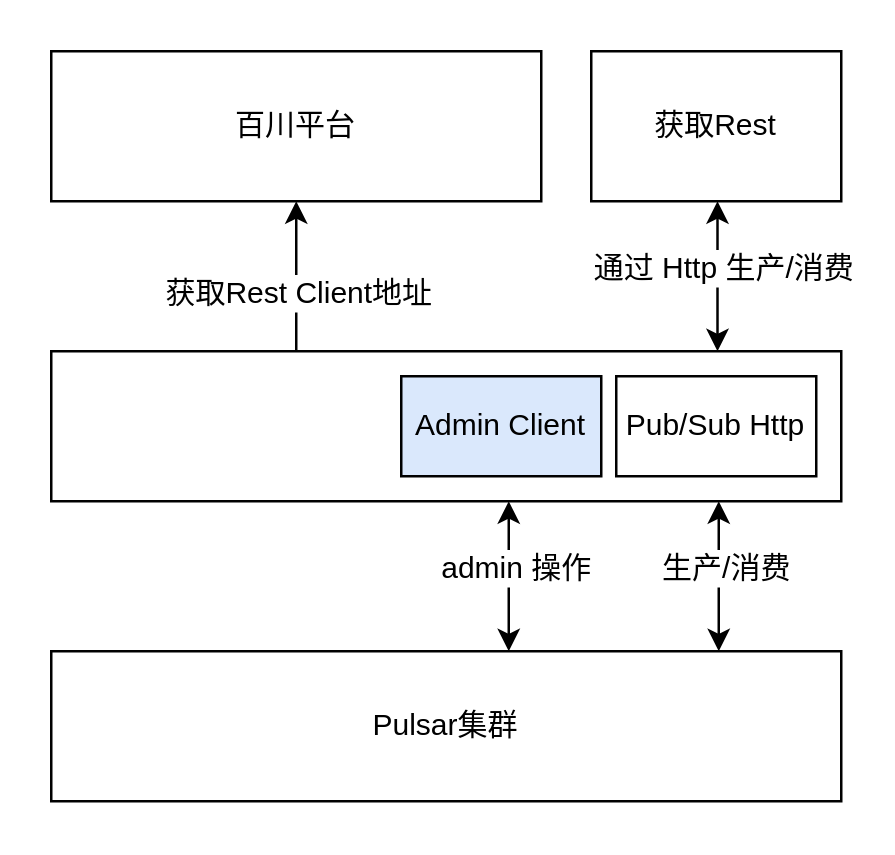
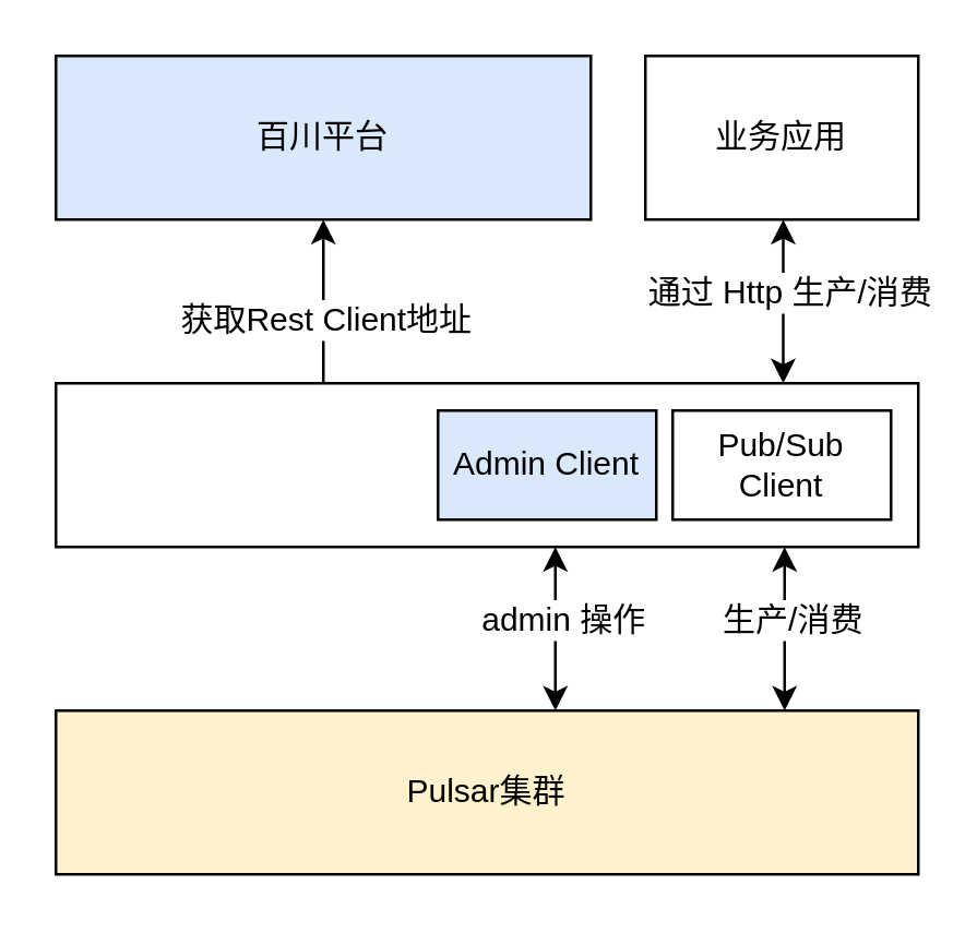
  <mxCell id="0" />
  <mxCell id="1" parent="0" />
- <mxCell id="2" value="Pulsar集群" style="rounded=0;whiteSpace=wrap;html=1;" vertex="1" parent="1"><mxGeometry x="20" y="260" width="316" height="60" as="geometry" /></mxCell>
+ <mxCell id="2" value="Pulsar集群" style="rounded=0;whiteSpace=wrap;html=1;fillColor=#fff2cc;" vertex="1" parent="1"><mxGeometry x="20" y="260" width="316" height="60" as="geometry" /></mxCell>
  <mxCell id="3" value="" style="rounded=0;whiteSpace=wrap;html=1;" vertex="1" parent="1"><mxGeometry x="20" y="140" width="316" height="60" as="geometry" /></mxCell>
  <mxCell id="4" value="Admin Client" style="rounded=0;whiteSpace=wrap;html=1;fillColor=#dae8fc;" vertex="1" parent="1"><mxGeometry x="160" y="150" width="80" height="40" as="geometry" /></mxCell>
- <mxCell id="5" value="Pub/Sub Http" style="rounded=0;whiteSpace=wrap;html=1;" vertex="1" parent="1"><mxGeometry x="246" y="150" width="80" height="40" as="geometry" /></mxCell>
+ <mxCell id="5" value="Pub/Sub Client" style="rounded=0;whiteSpace=wrap;html=1;" vertex="1" parent="1"><mxGeometry x="246" y="150" width="80" height="40" as="geometry" /></mxCell>
  <mxCell id="6" value="" style="endArrow=classic;startArrow=classic;html=1;rounded=0;fontSize=12;" edge="1" parent="1"><mxGeometry width="50" height="50" relative="1" as="geometry"><mxPoint x="203" y="260" as="sourcePoint" /><mxPoint x="203" y="200" as="targetPoint" /></mxGeometry></mxCell>
  <mxCell id="7" value="admin 操作" style="edgeLabel;html=1;align=center;verticalAlign=middle;resizable=0;points=[];fontSize=12;" vertex="1" connectable="0" parent="6"><mxGeometry x="0.133" y="-2" relative="1" as="geometry"><mxPoint as="offset" /></mxGeometry></mxCell>
  <mxCell id="8" value="" style="endArrow=classic;startArrow=classic;html=1;rounded=0;fontSize=12;" edge="1" parent="1"><mxGeometry width="50" height="50" relative="1" as="geometry"><mxPoint x="287" y="260" as="sourcePoint" /><mxPoint x="287" y="200" as="targetPoint" /></mxGeometry></mxCell>
  <mxCell id="9" value="生产/消费" style="edgeLabel;html=1;align=center;verticalAlign=middle;resizable=0;points=[];fontSize=12;" vertex="1" connectable="0" parent="8"><mxGeometry x="0.133" y="-2" relative="1" as="geometry"><mxPoint as="offset" /></mxGeometry></mxCell>
- <mxCell id="10" value="百川平台" style="rounded=0;whiteSpace=wrap;html=1;" vertex="1" parent="1"><mxGeometry x="20" y="20" width="196" height="60" as="geometry" /></mxCell>
+ <mxCell id="10" value="百川平台" style="rounded=0;whiteSpace=wrap;html=1;fillColor=#dae8fc;" vertex="1" parent="1"><mxGeometry x="20" y="20" width="196" height="60" as="geometry" /></mxCell>
  <mxCell id="11" value="" style="endArrow=classic;html=1;rounded=0;fontSize=12;" edge="1" parent="1"><mxGeometry width="50" height="50" relative="1" as="geometry"><mxPoint x="118" y="140" as="sourcePoint" /><mxPoint x="118" y="80" as="targetPoint" /></mxGeometry></mxCell>
  <mxCell id="12" value="获取Rest Client地址" style="edgeLabel;html=1;align=center;verticalAlign=middle;resizable=0;points=[];fontSize=12;" vertex="1" connectable="0" parent="11"><mxGeometry x="-0.193" relative="1" as="geometry"><mxPoint as="offset" /></mxGeometry></mxCell>
- <mxCell id="13" value="获取Rest" style="rounded=0;whiteSpace=wrap;html=1;fontSize=12;" vertex="1" parent="1"><mxGeometry x="236" y="20" width="100" height="60" as="geometry" /></mxCell>
+ <mxCell id="13" value="业务应用" style="rounded=0;whiteSpace=wrap;html=1;fontSize=12;" vertex="1" parent="1"><mxGeometry x="236" y="20" width="100" height="60" as="geometry" /></mxCell>
  <mxCell id="14" value="" style="endArrow=classic;startArrow=classic;html=1;rounded=0;fontSize=12;" edge="1" parent="1"><mxGeometry width="50" height="50" relative="1" as="geometry"><mxPoint x="286.5" y="140" as="sourcePoint" /><mxPoint x="286.5" y="80" as="targetPoint" /></mxGeometry></mxCell>
  <mxCell id="15" value="通过 Http 生产/消费" style="edgeLabel;html=1;align=center;verticalAlign=middle;resizable=0;points=[];fontSize=12;" vertex="1" connectable="0" parent="14"><mxGeometry x="0.133" y="-2" relative="1" as="geometry"><mxPoint as="offset" /></mxGeometry></mxCell>
